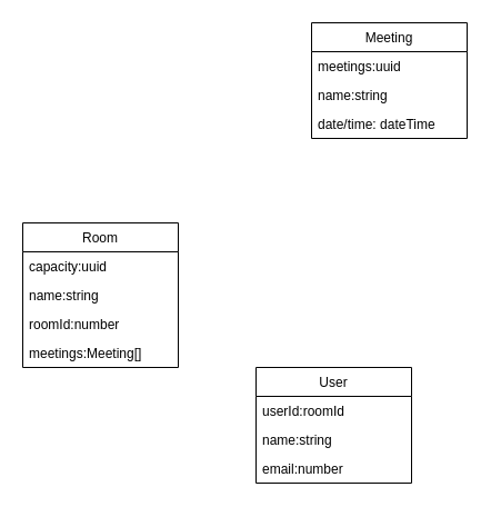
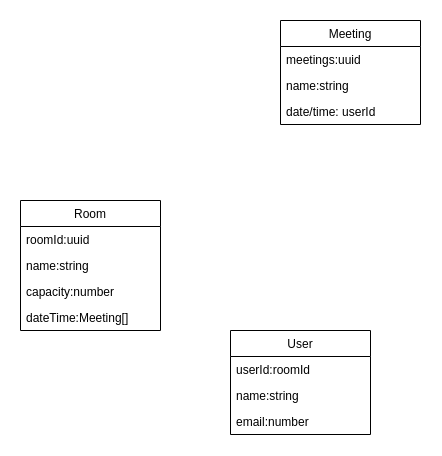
  <mxCell id="0" />
  <mxCell id="1" parent="0" />
  <mxCell id="2" value="Room" style="swimlane;fontStyle=0;childLayout=stackLayout;horizontal=1;startSize=26;fillColor=none;horizontalStack=0;resizeParent=1;resizeParentMax=0;resizeLast=0;collapsible=1;marginBottom=0;" vertex="1" parent="1"><mxGeometry x="20" y="200" width="140" height="130" as="geometry" /></mxCell>
- <mxCell id="3" value="capacity:uuid" style="text;strokeColor=none;fillColor=none;align=left;verticalAlign=top;spacingLeft=4;spacingRight=4;overflow=hidden;rotatable=0;points=[[0,0.5],[1,0.5]];portConstraint=eastwest;" vertex="1" parent="2"><mxGeometry y="26" width="140" height="26" as="geometry" /></mxCell>
+ <mxCell id="3" value="roomId:uuid" style="text;strokeColor=none;fillColor=none;align=left;verticalAlign=top;spacingLeft=4;spacingRight=4;overflow=hidden;rotatable=0;points=[[0,0.5],[1,0.5]];portConstraint=eastwest;" vertex="1" parent="2"><mxGeometry y="26" width="140" height="26" as="geometry" /></mxCell>
  <mxCell id="4" value="name:string" style="text;strokeColor=none;fillColor=none;align=left;verticalAlign=top;spacingLeft=4;spacingRight=4;overflow=hidden;rotatable=0;points=[[0,0.5],[1,0.5]];portConstraint=eastwest;" vertex="1" parent="2"><mxGeometry y="52" width="140" height="26" as="geometry" /></mxCell>
- <mxCell id="5" value="roomId:number" style="text;strokeColor=none;fillColor=none;align=left;verticalAlign=top;spacingLeft=4;spacingRight=4;overflow=hidden;rotatable=0;points=[[0,0.5],[1,0.5]];portConstraint=eastwest;" vertex="1" parent="2"><mxGeometry y="78" width="140" height="26" as="geometry" /></mxCell>
- <mxCell id="6" value="meetings:Meeting[]" style="text;strokeColor=none;fillColor=none;align=left;verticalAlign=top;spacingLeft=4;spacingRight=4;overflow=hidden;rotatable=0;points=[[0,0.5],[1,0.5]];portConstraint=eastwest;" vertex="1" parent="2"><mxGeometry y="104" width="140" height="26" as="geometry" /></mxCell>
+ <mxCell id="5" value="capacity:number" style="text;strokeColor=none;fillColor=none;align=left;verticalAlign=top;spacingLeft=4;spacingRight=4;overflow=hidden;rotatable=0;points=[[0,0.5],[1,0.5]];portConstraint=eastwest;" vertex="1" parent="2"><mxGeometry y="78" width="140" height="26" as="geometry" /></mxCell>
+ <mxCell id="6" value="dateTime:Meeting[]" style="text;strokeColor=none;fillColor=none;align=left;verticalAlign=top;spacingLeft=4;spacingRight=4;overflow=hidden;rotatable=0;points=[[0,0.5],[1,0.5]];portConstraint=eastwest;" vertex="1" parent="2"><mxGeometry y="104" width="140" height="26" as="geometry" /></mxCell>
  <mxCell id="7" value="Meeting" style="swimlane;fontStyle=0;childLayout=stackLayout;horizontal=1;startSize=26;fillColor=none;horizontalStack=0;resizeParent=1;resizeParentMax=0;resizeLast=0;collapsible=1;marginBottom=0;" vertex="1" parent="1"><mxGeometry x="280" y="20" width="140" height="104" as="geometry" /></mxCell>
  <mxCell id="8" value="meetings:uuid" style="text;strokeColor=none;fillColor=none;align=left;verticalAlign=top;spacingLeft=4;spacingRight=4;overflow=hidden;rotatable=0;points=[[0,0.5],[1,0.5]];portConstraint=eastwest;" vertex="1" parent="7"><mxGeometry y="26" width="140" height="26" as="geometry" /></mxCell>
  <mxCell id="9" value="name:string" style="text;strokeColor=none;fillColor=none;align=left;verticalAlign=top;spacingLeft=4;spacingRight=4;overflow=hidden;rotatable=0;points=[[0,0.5],[1,0.5]];portConstraint=eastwest;" vertex="1" parent="7"><mxGeometry y="52" width="140" height="26" as="geometry" /></mxCell>
- <mxCell id="10" value="date/time: dateTime" style="text;strokeColor=none;fillColor=none;align=left;verticalAlign=top;spacingLeft=4;spacingRight=4;overflow=hidden;rotatable=0;points=[[0,0.5],[1,0.5]];portConstraint=eastwest;" vertex="1" parent="7"><mxGeometry y="78" width="140" height="26" as="geometry" /></mxCell>
+ <mxCell id="10" value="date/time: userId" style="text;strokeColor=none;fillColor=none;align=left;verticalAlign=top;spacingLeft=4;spacingRight=4;overflow=hidden;rotatable=0;points=[[0,0.5],[1,0.5]];portConstraint=eastwest;" vertex="1" parent="7"><mxGeometry y="78" width="140" height="26" as="geometry" /></mxCell>
  <mxCell id="11" value="User" style="swimlane;fontStyle=0;childLayout=stackLayout;horizontal=1;startSize=26;fillColor=none;horizontalStack=0;resizeParent=1;resizeParentMax=0;resizeLast=0;collapsible=1;marginBottom=0;" vertex="1" parent="1"><mxGeometry x="230" y="330" width="140" height="104" as="geometry" /></mxCell>
  <mxCell id="12" value="userId:roomId" style="text;strokeColor=none;fillColor=none;align=left;verticalAlign=top;spacingLeft=4;spacingRight=4;overflow=hidden;rotatable=0;points=[[0,0.5],[1,0.5]];portConstraint=eastwest;" vertex="1" parent="11"><mxGeometry y="26" width="140" height="26" as="geometry" /></mxCell>
  <mxCell id="13" value="name:string" style="text;strokeColor=none;fillColor=none;align=left;verticalAlign=top;spacingLeft=4;spacingRight=4;overflow=hidden;rotatable=0;points=[[0,0.5],[1,0.5]];portConstraint=eastwest;" vertex="1" parent="11"><mxGeometry y="52" width="140" height="26" as="geometry" /></mxCell>
  <mxCell id="14" value="email:number" style="text;strokeColor=none;fillColor=none;align=left;verticalAlign=top;spacingLeft=4;spacingRight=4;overflow=hidden;rotatable=0;points=[[0,0.5],[1,0.5]];portConstraint=eastwest;" vertex="1" parent="11"><mxGeometry y="78" width="140" height="26" as="geometry" /></mxCell>
